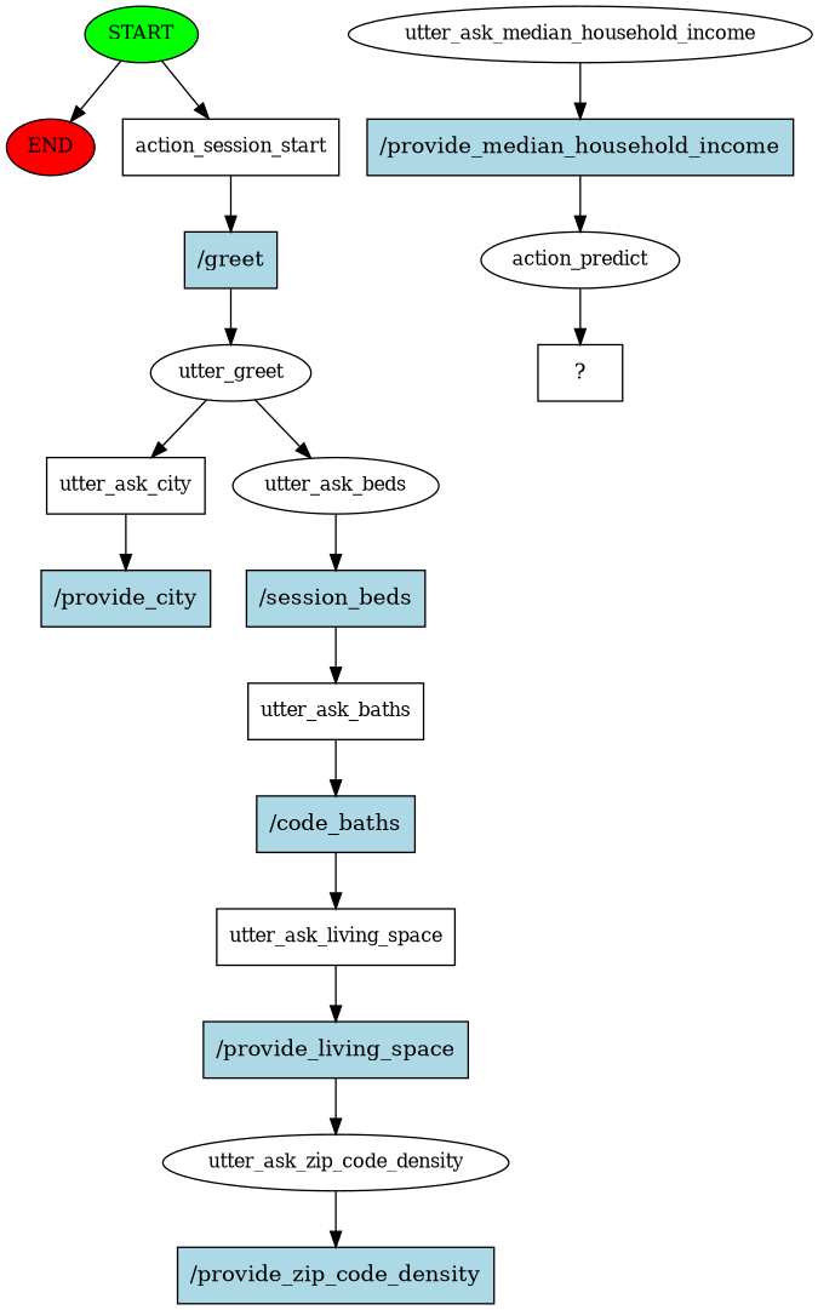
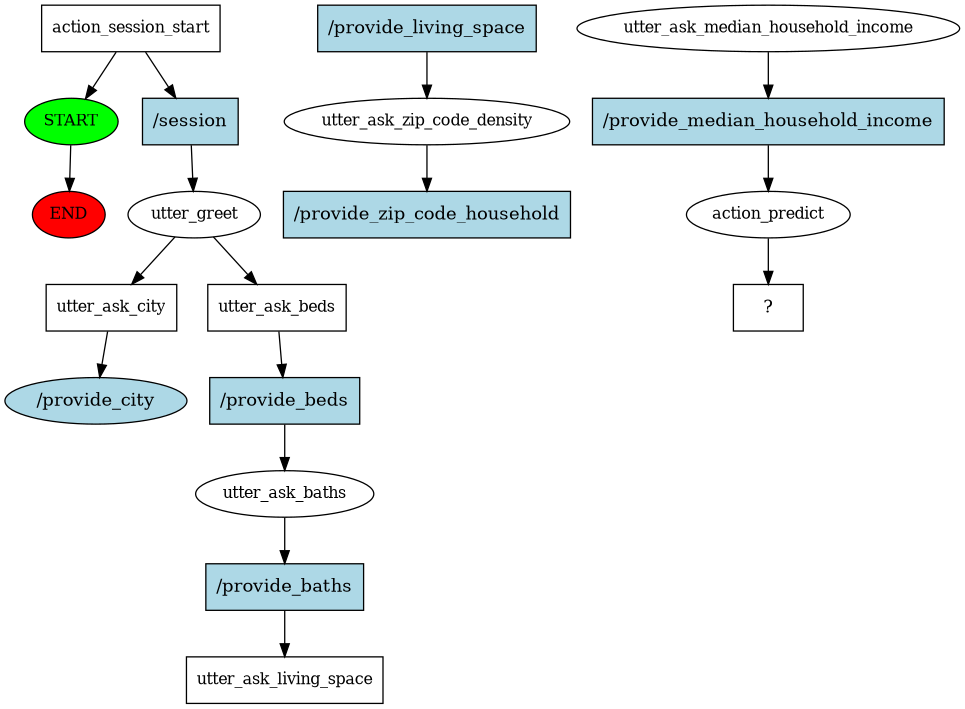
  digraph {
    node [fontsize=12]
    n1 [fillcolor=green label=START style=filled]
    n2 [fillcolor=red label=END style=filled]
    n3 [label=action_session_start shape=box]
-   n4 [fillcolor=lightblue label="/greet" shape=rect style=filled fontsize=""]
+   n4 [fillcolor=lightblue label="/session" shape=rect style=filled fontsize=""]
    n5 [label=utter_greet]
    n6 [label=utter_ask_city shape=box]
-   n7 [label=utter_ask_beds]
-   n8 [fillcolor=lightblue label="/provide_city" shape=rect style=filled fontsize=""]
-   n9 [fillcolor=lightblue label="/session_beds" shape=rect style=filled fontsize=""]
-   n10 [label=utter_ask_baths shape=box]
-   n11 [fillcolor=lightblue label="/code_baths" shape=rect style=filled fontsize=""]
+   n7 [label=utter_ask_beds shape=box]
+   n8 [fillcolor=lightblue label="/provide_city" shape=ellipse style=filled fontsize=""]
+   n9 [fillcolor=lightblue label="/provide_beds" shape=rect style=filled fontsize=""]
+   n10 [label=utter_ask_baths]
+   n11 [fillcolor=lightblue label="/provide_baths" shape=rect style=filled fontsize=""]
    n12 [label=utter_ask_living_space shape=box]
    n13 [fillcolor=lightblue label="/provide_living_space" shape=rect style=filled fontsize=""]
    n14 [label=utter_ask_zip_code_density]
-   n15 [fillcolor=lightblue label="/provide_zip_code_density" shape=rect style=filled fontsize=""]
+   n15 [fillcolor=lightblue label="/provide_zip_code_household" shape=rect style=filled fontsize=""]
    n16 [label=utter_ask_median_household_income]
    n17 [fillcolor=lightblue label="/provide_median_household_income" shape=rect style=filled fontsize=""]
    n18 [label=action_predict]
    n19 [label="  ?  " shape=rect fontsize=""]
    n1 -> n2
-   n1 -> n3
+   n3 -> n1
    n3 -> n4
    n4 -> n5
    n5 -> n6
    n5 -> n7
    n6 -> n8
    n7 -> n9
    n9 -> n10
    n10 -> n11
    n11 -> n12
-   n12 -> n13
    n13 -> n14
    n14 -> n15
    n16 -> n17
    n17 -> n18
    n18 -> n19
  }
